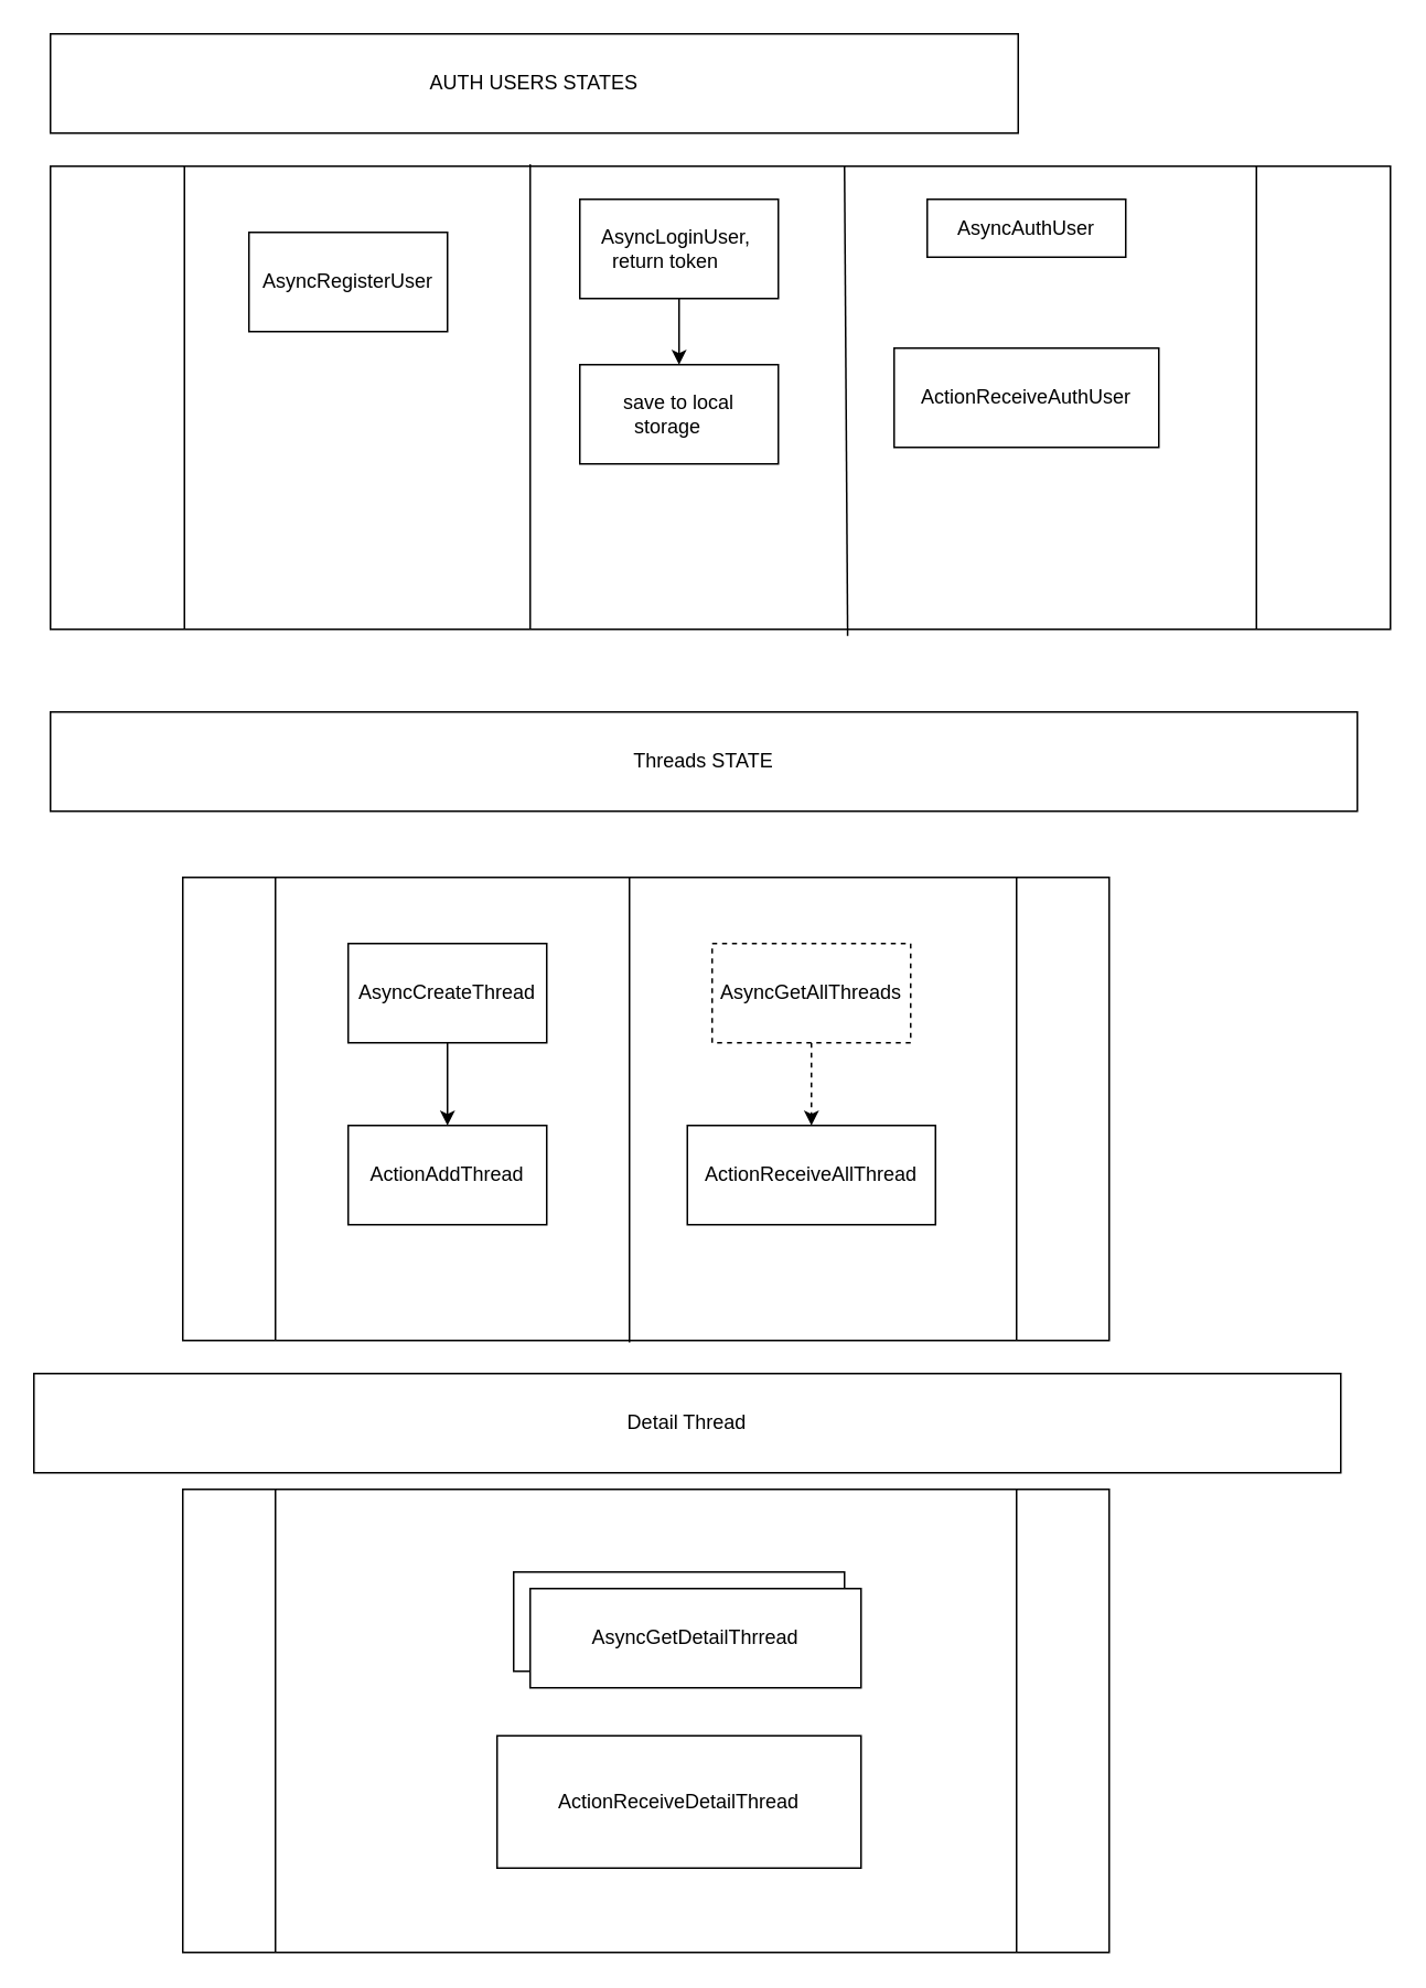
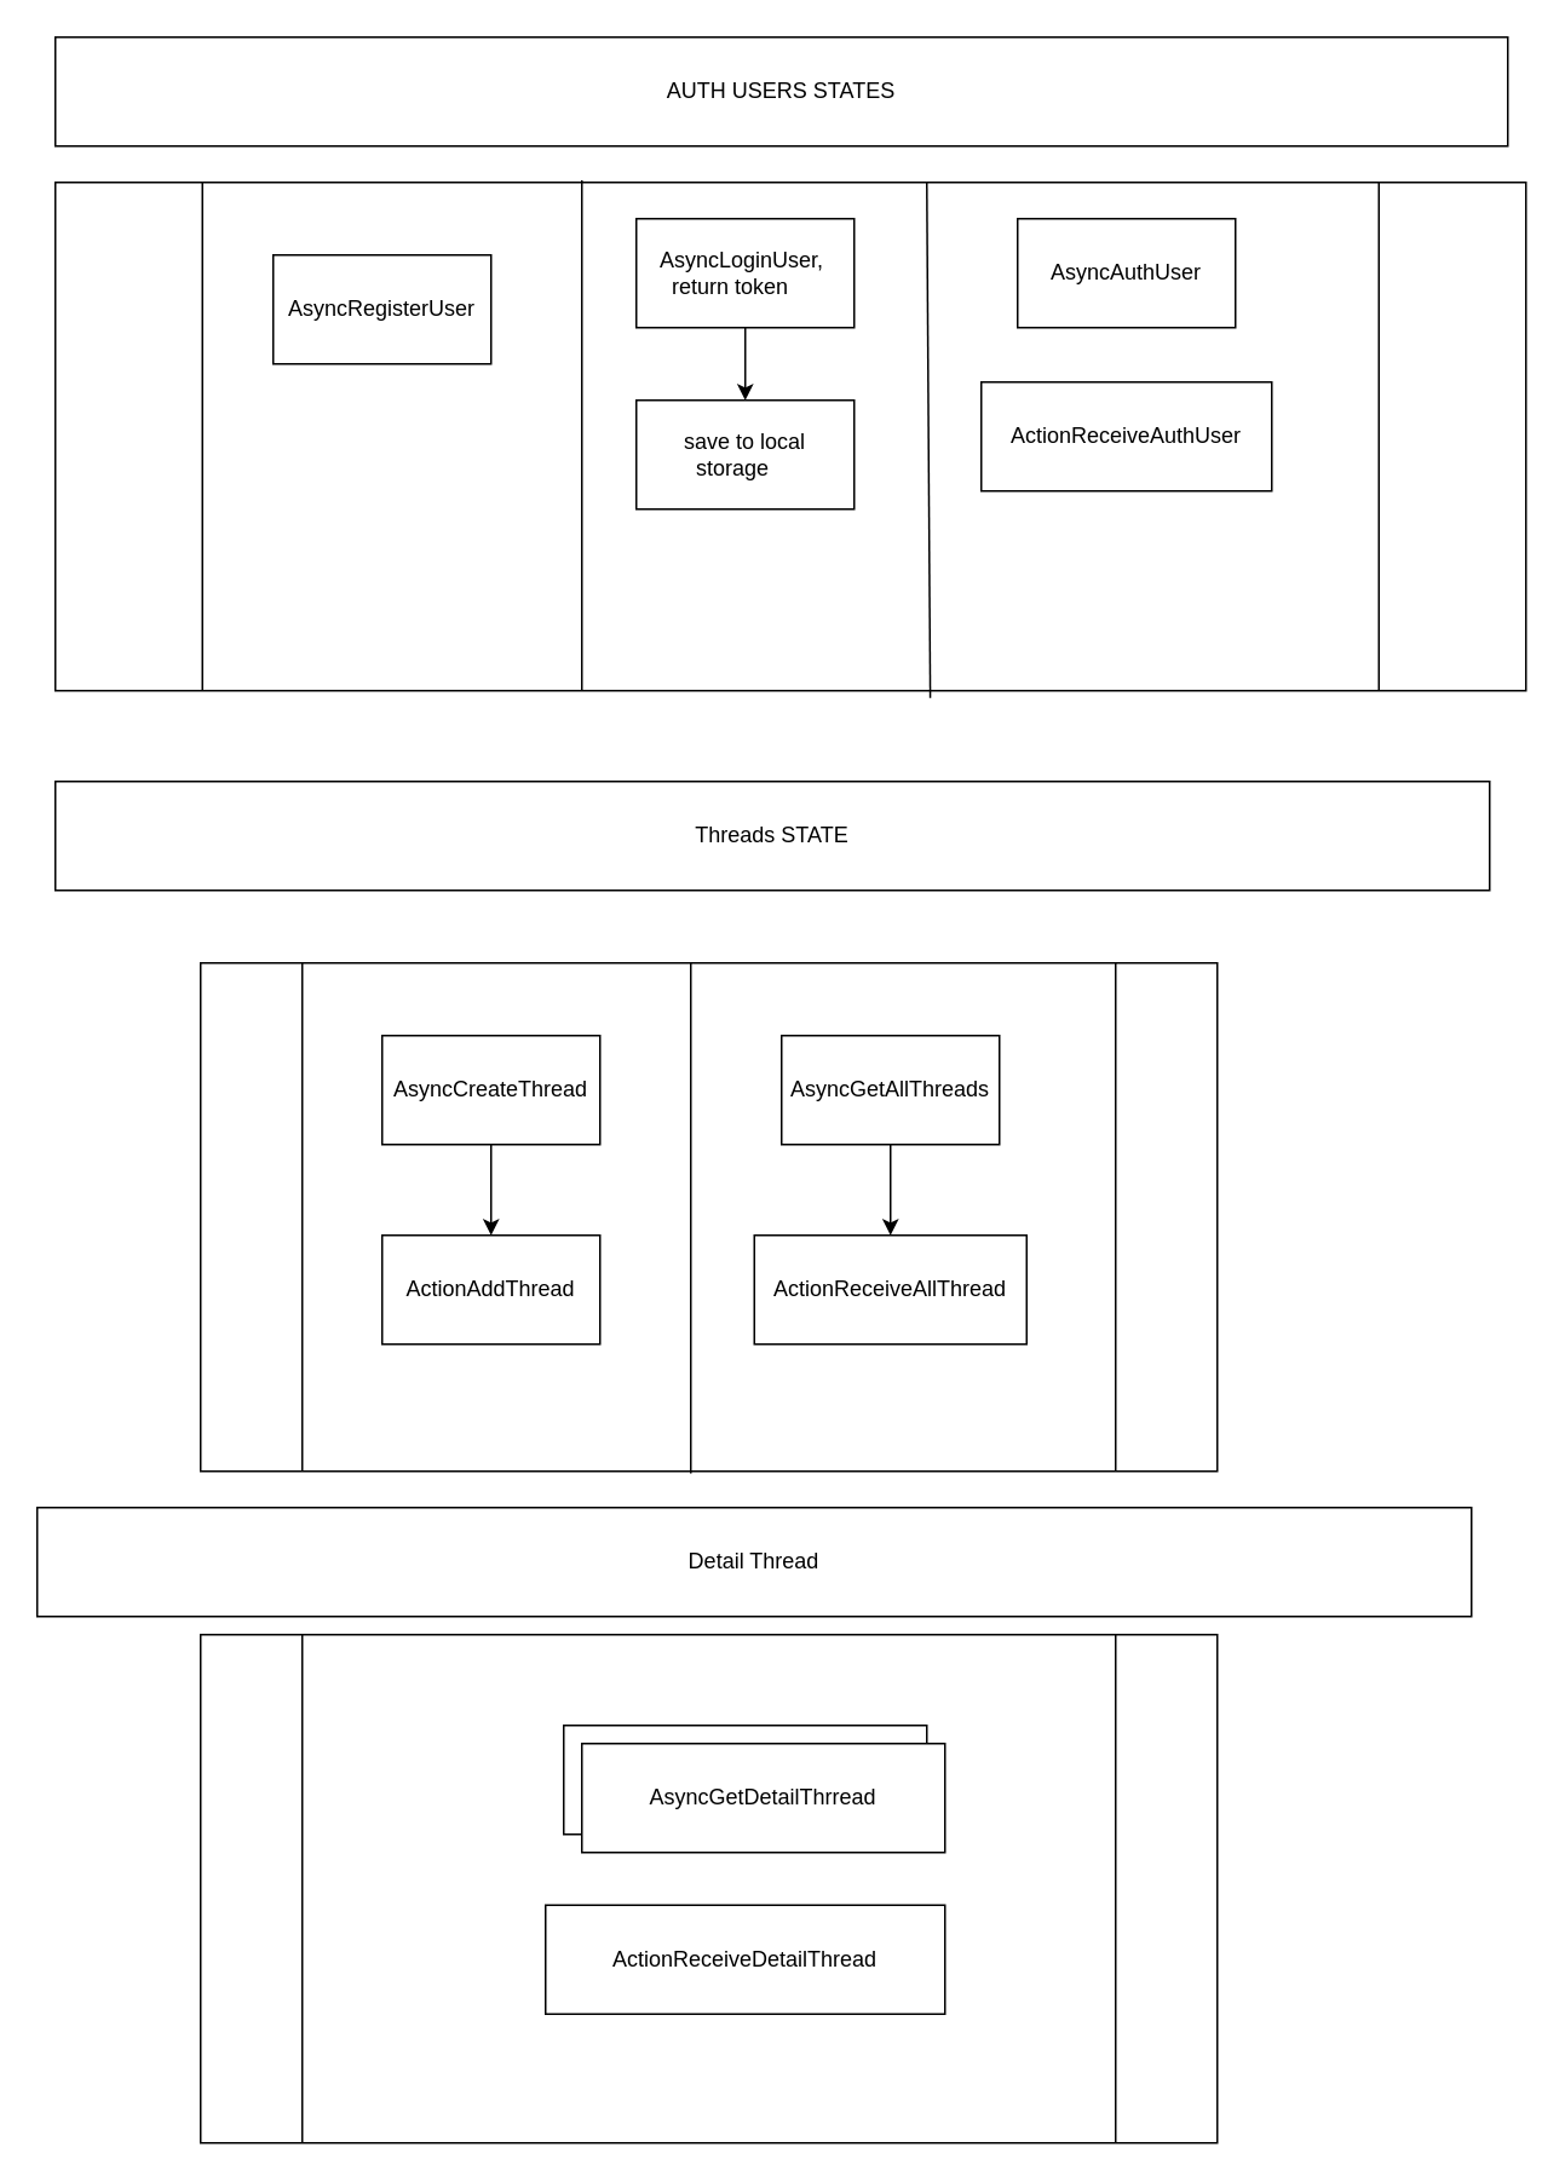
  <mxCell id="0" />
  <mxCell id="1" parent="0" />
  <mxCell id="2" value="" style="shape=process;whiteSpace=wrap;html=1;backgroundOutline=1;" vertex="1" parent="1"><mxGeometry x="30" y="100" width="810" height="280" as="geometry" /></mxCell>
- <mxCell id="3" value="AUTH USERS STATES" style="rounded=0;whiteSpace=wrap;html=1;" vertex="1" parent="1"><mxGeometry x="30" y="20" width="585" height="60" as="geometry" /></mxCell>
+ <mxCell id="3" value="AUTH USERS STATES" style="rounded=0;whiteSpace=wrap;html=1;" vertex="1" parent="1"><mxGeometry x="30" y="20" width="800" height="60" as="geometry" /></mxCell>
  <mxCell id="4" value="AsyncRegisterUser" style="rounded=0;whiteSpace=wrap;html=1;" vertex="1" parent="1"><mxGeometry x="150" y="140" width="120" height="60" as="geometry" /></mxCell>
  <mxCell id="5" style="edgeStyle=orthogonalEdgeStyle;rounded=0;orthogonalLoop=1;jettySize=auto;html=1;exitX=0.5;exitY=1;exitDx=0;exitDy=0;" edge="1" parent="1" source="6" target="8"><mxGeometry relative="1" as="geometry" /></mxCell>
  <mxCell id="6" value="AsyncLoginUser,&amp;nbsp;&lt;br&gt;return token&lt;span style=&quot;white-space: pre;&quot;&gt;&#09;&lt;/span&gt;" style="rounded=0;whiteSpace=wrap;html=1;" vertex="1" parent="1"><mxGeometry x="350" y="120" width="120" height="60" as="geometry" /></mxCell>
  <mxCell id="7" value="" style="endArrow=none;html=1;rounded=0;" edge="1" parent="1"><mxGeometry width="50" height="50" relative="1" as="geometry"><mxPoint x="320" y="98.88" as="sourcePoint" /><mxPoint x="320" y="380" as="targetPoint" /></mxGeometry></mxCell>
  <mxCell id="8" value="save to local storage&lt;span style=&quot;white-space: pre;&quot;&gt;&#09;&lt;/span&gt;" style="rounded=0;whiteSpace=wrap;html=1;" vertex="1" parent="1"><mxGeometry x="350" y="220" width="120" height="60" as="geometry" /></mxCell>
  <mxCell id="9" value="" style="endArrow=none;html=1;rounded=0;exitX=0.681;exitY=1.014;exitDx=0;exitDy=0;exitPerimeter=0;entryX=0.691;entryY=0;entryDx=0;entryDy=0;entryPerimeter=0;" edge="1" parent="1"><mxGeometry width="50" height="50" relative="1" as="geometry"><mxPoint x="511.9" y="383.92" as="sourcePoint" /><mxPoint x="510" y="100" as="targetPoint" /></mxGeometry></mxCell>
- <mxCell id="10" value="AsyncAuthUser" style="rounded=0;whiteSpace=wrap;html=1;" vertex="1" parent="1"><mxGeometry x="560" y="120" width="120" height="35" as="geometry" /></mxCell>
+ <mxCell id="10" value="AsyncAuthUser" style="rounded=0;whiteSpace=wrap;html=1;" vertex="1" parent="1"><mxGeometry x="560" y="120" width="120" height="60" as="geometry" /></mxCell>
  <mxCell id="11" value="ActionReceiveAuthUser" style="rounded=0;whiteSpace=wrap;html=1;" vertex="1" parent="1"><mxGeometry x="540" y="210" width="160" height="60" as="geometry" /></mxCell>
  <mxCell id="12" value="Threads STATE" style="rounded=0;whiteSpace=wrap;html=1;" vertex="1" parent="1"><mxGeometry x="30" y="430" width="790" height="60" as="geometry" /></mxCell>
  <mxCell id="13" value="" style="shape=process;whiteSpace=wrap;html=1;backgroundOutline=1;" vertex="1" parent="1"><mxGeometry x="110" y="530" width="560" height="280" as="geometry" /></mxCell>
  <mxCell id="14" style="edgeStyle=orthogonalEdgeStyle;rounded=0;orthogonalLoop=1;jettySize=auto;html=1;exitX=0.5;exitY=1;exitDx=0;exitDy=0;" edge="1" parent="1" source="15" target="16"><mxGeometry relative="1" as="geometry" /></mxCell>
  <mxCell id="15" value="AsyncCreateThread" style="rounded=0;whiteSpace=wrap;html=1;" vertex="1" parent="1"><mxGeometry x="210" y="570" width="120" height="60" as="geometry" /></mxCell>
  <mxCell id="16" value="ActionAddThread" style="rounded=0;whiteSpace=wrap;html=1;" vertex="1" parent="1"><mxGeometry x="210" y="680" width="120" height="60" as="geometry" /></mxCell>
- <mxCell id="17" style="edgeStyle=orthogonalEdgeStyle;rounded=0;orthogonalLoop=1;jettySize=auto;html=1;exitX=0.5;exitY=1;exitDx=0;exitDy=0;dashed=1;" edge="1" parent="1" source="18" target="20"><mxGeometry relative="1" as="geometry" /></mxCell>
- <mxCell id="18" value="AsyncGetAllThreads" style="rounded=0;whiteSpace=wrap;html=1;dashed=1;" vertex="1" parent="1"><mxGeometry x="430" y="570" width="120" height="60" as="geometry" /></mxCell>
+ <mxCell id="17" style="edgeStyle=orthogonalEdgeStyle;rounded=0;orthogonalLoop=1;jettySize=auto;html=1;exitX=0.5;exitY=1;exitDx=0;exitDy=0;" edge="1" parent="1" source="18" target="20"><mxGeometry relative="1" as="geometry" /></mxCell>
+ <mxCell id="18" value="AsyncGetAllThreads" style="rounded=0;whiteSpace=wrap;html=1;" vertex="1" parent="1"><mxGeometry x="430" y="570" width="120" height="60" as="geometry" /></mxCell>
  <mxCell id="19" value="" style="endArrow=none;html=1;rounded=0;" edge="1" parent="1"><mxGeometry width="50" height="50" relative="1" as="geometry"><mxPoint x="380" y="530" as="sourcePoint" /><mxPoint x="380" y="811.12" as="targetPoint" /></mxGeometry></mxCell>
  <mxCell id="20" value="ActionReceiveAllThread" style="rounded=0;whiteSpace=wrap;html=1;" vertex="1" parent="1"><mxGeometry x="415" y="680" width="150" height="60" as="geometry" /></mxCell>
  <mxCell id="21" value="Detail Thread" style="rounded=0;whiteSpace=wrap;html=1;" vertex="1" parent="1"><mxGeometry x="20" y="830" width="790" height="60" as="geometry" /></mxCell>
  <mxCell id="22" value="" style="shape=process;whiteSpace=wrap;html=1;backgroundOutline=1;" vertex="1" parent="1"><mxGeometry x="110" y="900" width="560" height="280" as="geometry" /></mxCell>
  <mxCell id="23" value="AsyncGetDetailThrread" style="rounded=0;whiteSpace=wrap;html=1;" vertex="1" parent="1"><mxGeometry x="310" y="950" width="200" height="60" as="geometry" /></mxCell>
- <mxCell id="24" value="ActionReceiveDetailThread" style="rounded=0;whiteSpace=wrap;html=1;" vertex="1" parent="1"><mxGeometry x="300" y="1049" width="220" height="80" as="geometry" /></mxCell>
+ <mxCell id="24" value="ActionReceiveDetailThread" style="rounded=0;whiteSpace=wrap;html=1;" vertex="1" parent="1"><mxGeometry x="300" y="1049" width="220" height="60" as="geometry" /></mxCell>
  <mxCell id="25" value="AsyncGetDetailThrread" style="rounded=0;whiteSpace=wrap;html=1;" vertex="1" parent="1"><mxGeometry x="320" y="960" width="200" height="60" as="geometry" /></mxCell>
